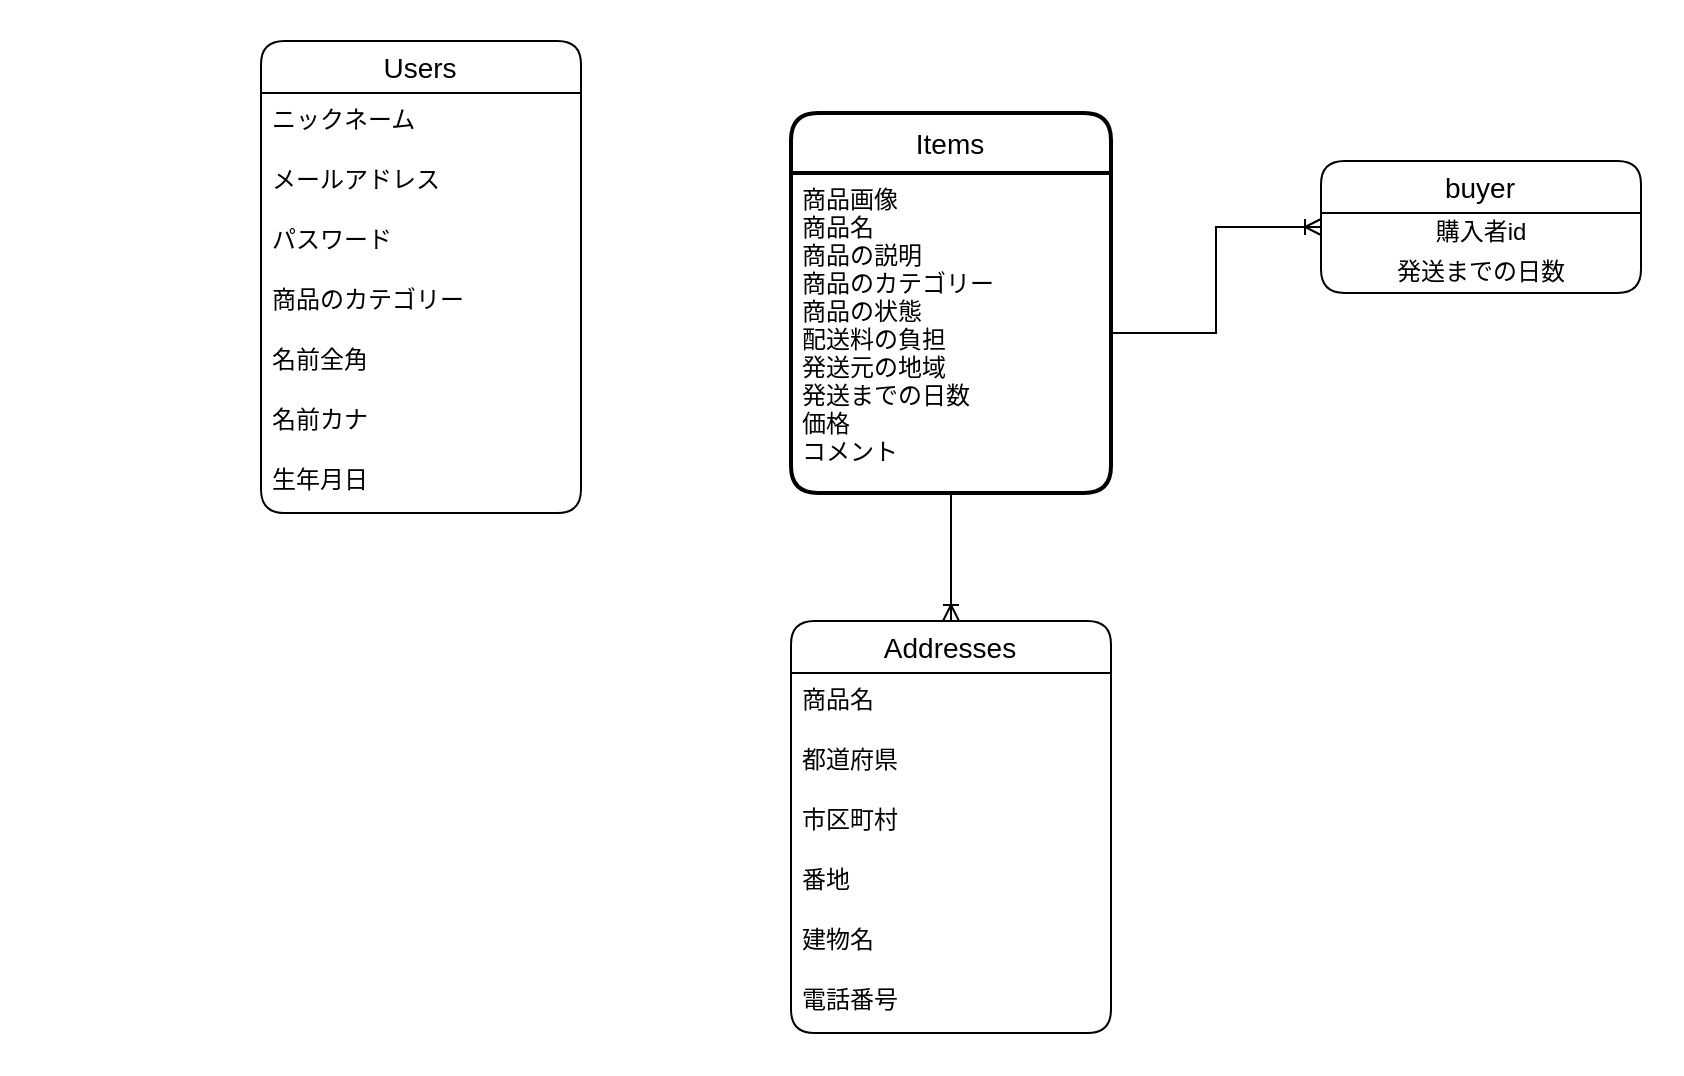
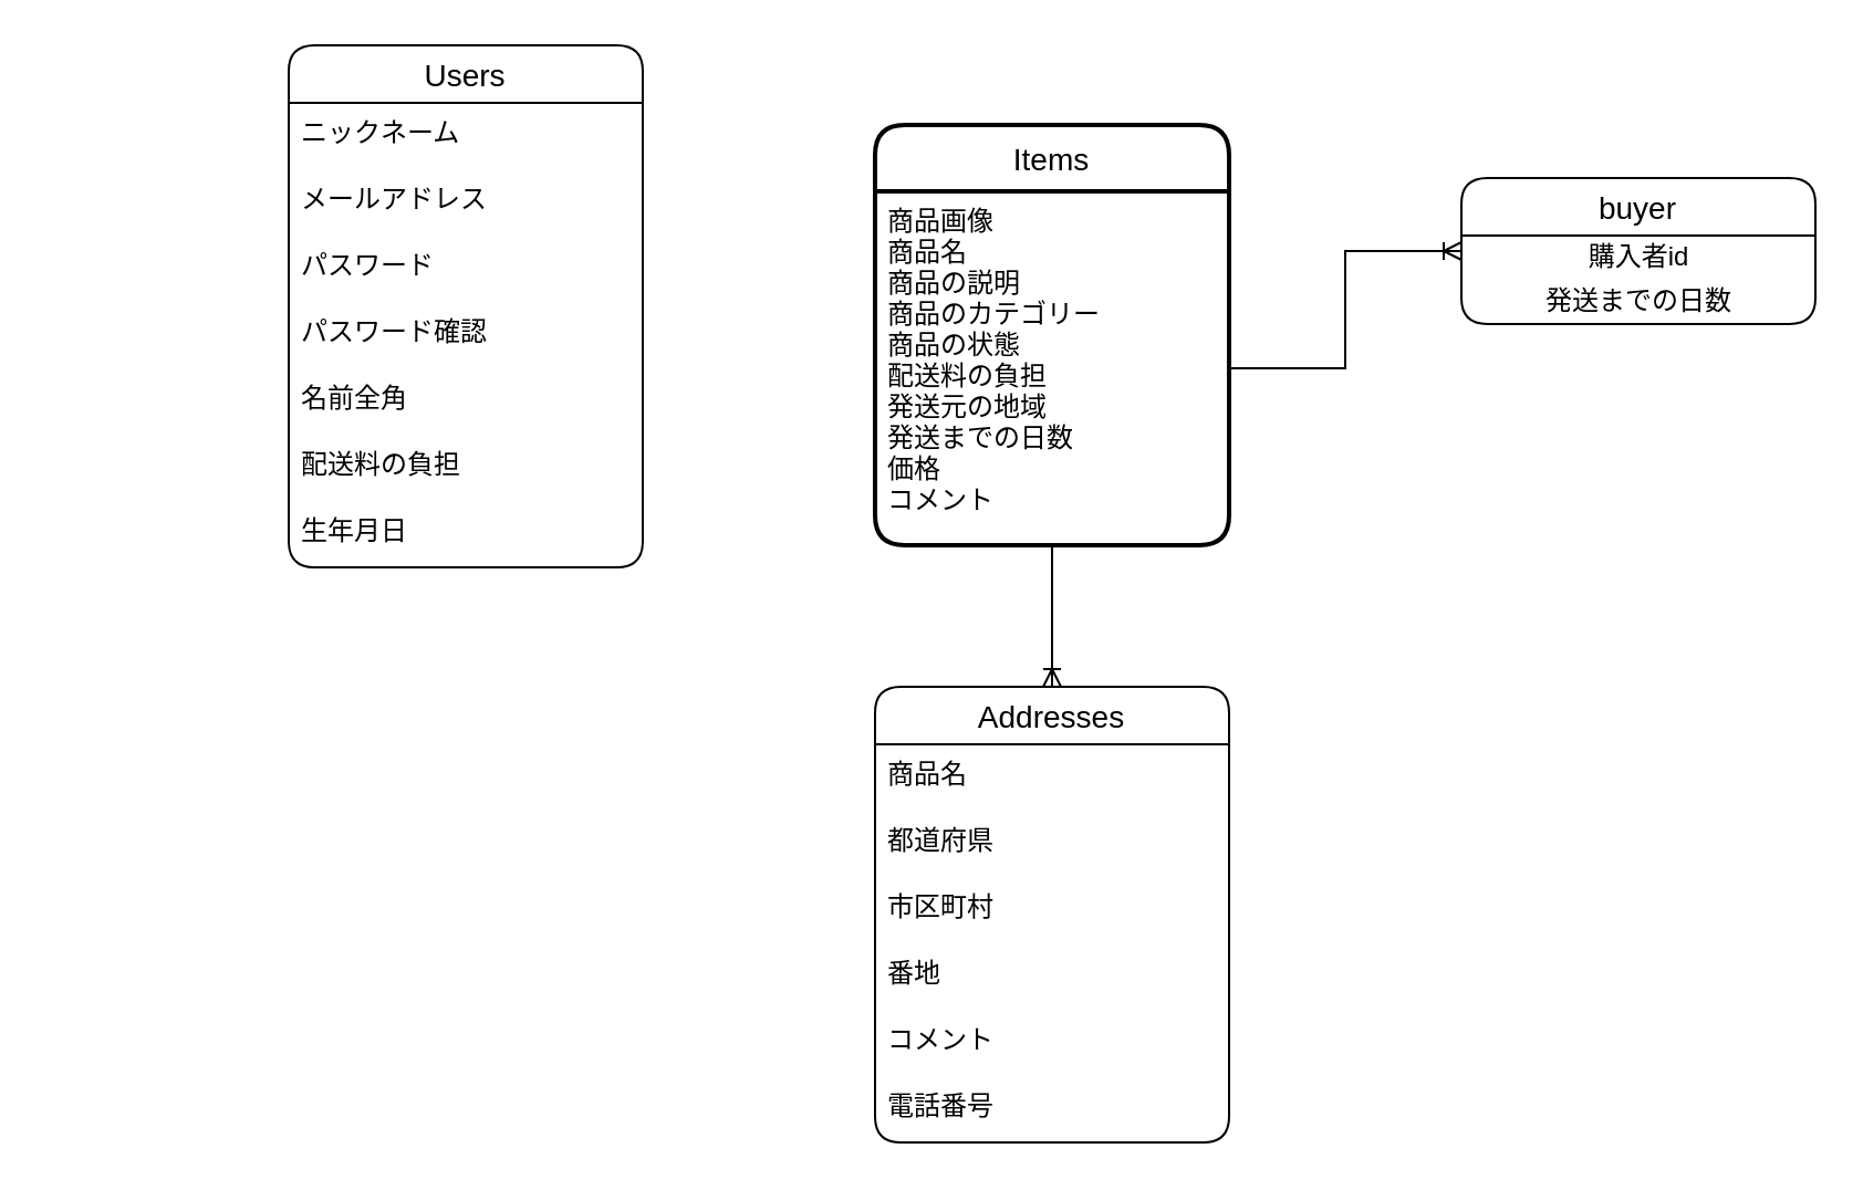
  <mxCell id="0" />
  <mxCell id="1" parent="0" />
  <mxCell id="2" style="edgeStyle=orthogonalEdgeStyle;orthogonalLoop=1;jettySize=auto;html=1;exitX=1;exitY=1;exitDx=0;exitDy=0;" edge="1" parent="1"><mxGeometry relative="1" as="geometry"><mxPoint x="20" y="70" as="targetPoint" /><mxPoint x="20" y="70" as="sourcePoint" /></mxGeometry></mxCell>
  <mxCell id="3" value="buyer" style="swimlane;fontStyle=0;childLayout=stackLayout;horizontal=1;startSize=26;horizontalStack=0;resizeParent=1;resizeParentMax=0;resizeLast=0;collapsible=1;marginBottom=0;align=center;fontSize=14;rounded=1;" vertex="1" parent="1"><mxGeometry x="660" y="80" width="160" height="66" as="geometry" /></mxCell>
  <mxCell id="4" value="購入者id" style="text;html=1;align=center;verticalAlign=middle;resizable=0;points=[];autosize=1;" vertex="1" parent="3"><mxGeometry y="26" width="160" height="20" as="geometry" /></mxCell>
  <mxCell id="5" value="発送までの日数" style="text;html=1;align=center;verticalAlign=middle;resizable=0;points=[];autosize=1;" vertex="1" parent="3"><mxGeometry y="46" width="160" height="20" as="geometry" /></mxCell>
  <mxCell id="6" value="Addresses" style="swimlane;fontStyle=0;childLayout=stackLayout;horizontal=1;startSize=26;horizontalStack=0;resizeParent=1;resizeParentMax=0;resizeLast=0;collapsible=1;marginBottom=0;align=center;fontSize=14;rounded=1;" vertex="1" parent="1"><mxGeometry x="395" y="310" width="160" height="206" as="geometry" /></mxCell>
  <mxCell id="7" value="商品名" style="text;strokeColor=none;fillColor=none;spacingLeft=4;spacingRight=4;overflow=hidden;rotatable=0;points=[[0,0.5],[1,0.5]];portConstraint=eastwest;fontSize=12;rounded=1;" vertex="1" parent="6"><mxGeometry y="26" width="160" height="30" as="geometry" /></mxCell>
  <mxCell id="8" value="都道府県" style="text;strokeColor=none;fillColor=none;spacingLeft=4;spacingRight=4;overflow=hidden;rotatable=0;points=[[0,0.5],[1,0.5]];portConstraint=eastwest;fontSize=12;rounded=1;" vertex="1" parent="6"><mxGeometry y="56" width="160" height="30" as="geometry" /></mxCell>
  <mxCell id="9" value="市区町村" style="text;strokeColor=none;fillColor=none;spacingLeft=4;spacingRight=4;overflow=hidden;rotatable=0;points=[[0,0.5],[1,0.5]];portConstraint=eastwest;fontSize=12;rounded=1;" vertex="1" parent="6"><mxGeometry y="86" width="160" height="30" as="geometry" /></mxCell>
  <mxCell id="10" value="番地" style="text;strokeColor=none;fillColor=none;spacingLeft=4;spacingRight=4;overflow=hidden;rotatable=0;points=[[0,0.5],[1,0.5]];portConstraint=eastwest;fontSize=12;rounded=1;" vertex="1" parent="6"><mxGeometry y="116" width="160" height="30" as="geometry" /></mxCell>
- <mxCell id="11" value="建物名" style="text;strokeColor=none;fillColor=none;spacingLeft=4;spacingRight=4;overflow=hidden;rotatable=0;points=[[0,0.5],[1,0.5]];portConstraint=eastwest;fontSize=12;rounded=1;" vertex="1" parent="6"><mxGeometry y="146" width="160" height="30" as="geometry" /></mxCell>
+ <mxCell id="11" value="コメント" style="text;strokeColor=none;fillColor=none;spacingLeft=4;spacingRight=4;overflow=hidden;rotatable=0;points=[[0,0.5],[1,0.5]];portConstraint=eastwest;fontSize=12;rounded=1;" vertex="1" parent="6"><mxGeometry y="146" width="160" height="30" as="geometry" /></mxCell>
  <mxCell id="12" value="電話番号" style="text;strokeColor=none;fillColor=none;spacingLeft=4;spacingRight=4;overflow=hidden;rotatable=0;points=[[0,0.5],[1,0.5]];portConstraint=eastwest;fontSize=12;rounded=1;" vertex="1" parent="6"><mxGeometry y="176" width="160" height="30" as="geometry" /></mxCell>
  <mxCell id="13" value="Users" style="swimlane;fontStyle=0;childLayout=stackLayout;horizontal=1;startSize=26;horizontalStack=0;resizeParent=1;resizeParentMax=0;resizeLast=0;collapsible=1;marginBottom=0;align=center;fontSize=14;rounded=1;" vertex="1" parent="1"><mxGeometry x="130" y="20" width="160" height="236" as="geometry" /></mxCell>
  <mxCell id="14" value="ニックネーム" style="text;strokeColor=none;fillColor=none;spacingLeft=4;spacingRight=4;overflow=hidden;rotatable=0;points=[[0,0.5],[1,0.5]];portConstraint=eastwest;fontSize=12;rounded=1;" vertex="1" parent="13"><mxGeometry y="26" width="160" height="30" as="geometry" /></mxCell>
  <mxCell id="15" value="メールアドレス" style="text;strokeColor=none;fillColor=none;spacingLeft=4;spacingRight=4;overflow=hidden;rotatable=0;points=[[0,0.5],[1,0.5]];portConstraint=eastwest;fontSize=12;rounded=1;" vertex="1" parent="13"><mxGeometry y="56" width="160" height="30" as="geometry" /></mxCell>
  <mxCell id="16" value="パスワード" style="text;strokeColor=none;fillColor=none;spacingLeft=4;spacingRight=4;overflow=hidden;rotatable=0;points=[[0,0.5],[1,0.5]];portConstraint=eastwest;fontSize=12;rounded=1;" vertex="1" parent="13"><mxGeometry y="86" width="160" height="30" as="geometry" /></mxCell>
- <mxCell id="17" value="商品のカテゴリー" style="text;strokeColor=none;fillColor=none;spacingLeft=4;spacingRight=4;overflow=hidden;rotatable=0;points=[[0,0.5],[1,0.5]];portConstraint=eastwest;fontSize=12;rounded=1;" vertex="1" parent="13"><mxGeometry y="116" width="160" height="30" as="geometry" /></mxCell>
+ <mxCell id="17" value="パスワード確認" style="text;strokeColor=none;fillColor=none;spacingLeft=4;spacingRight=4;overflow=hidden;rotatable=0;points=[[0,0.5],[1,0.5]];portConstraint=eastwest;fontSize=12;rounded=1;" vertex="1" parent="13"><mxGeometry y="116" width="160" height="30" as="geometry" /></mxCell>
  <mxCell id="18" value="名前全角" style="text;strokeColor=none;fillColor=none;spacingLeft=4;spacingRight=4;overflow=hidden;rotatable=0;points=[[0,0.5],[1,0.5]];portConstraint=eastwest;fontSize=12;rounded=1;" vertex="1" parent="13"><mxGeometry y="146" width="160" height="30" as="geometry" /></mxCell>
- <mxCell id="19" value="名前カナ" style="text;strokeColor=none;fillColor=none;spacingLeft=4;spacingRight=4;overflow=hidden;rotatable=0;points=[[0,0.5],[1,0.5]];portConstraint=eastwest;fontSize=12;rounded=1;" vertex="1" parent="13"><mxGeometry y="176" width="160" height="30" as="geometry" /></mxCell>
+ <mxCell id="19" value="配送料の負担" style="text;strokeColor=none;fillColor=none;spacingLeft=4;spacingRight=4;overflow=hidden;rotatable=0;points=[[0,0.5],[1,0.5]];portConstraint=eastwest;fontSize=12;rounded=1;" vertex="1" parent="13"><mxGeometry y="176" width="160" height="30" as="geometry" /></mxCell>
  <mxCell id="20" value="生年月日" style="text;strokeColor=none;fillColor=none;spacingLeft=4;spacingRight=4;overflow=hidden;rotatable=0;points=[[0,0.5],[1,0.5]];portConstraint=eastwest;fontSize=12;rounded=1;" vertex="1" parent="13"><mxGeometry y="206" width="160" height="30" as="geometry" /></mxCell>
  <mxCell id="21" style="edgeStyle=elbowEdgeStyle;orthogonalLoop=1;jettySize=auto;elbow=vertical;html=1;exitX=0.5;exitY=0;exitDx=0;exitDy=0;" edge="1" parent="1" source="13" target="13"><mxGeometry relative="1" as="geometry" /></mxCell>
  <mxCell id="22" value="Items" style="swimlane;childLayout=stackLayout;horizontal=1;startSize=30;horizontalStack=0;rounded=1;fontSize=14;fontStyle=0;strokeWidth=2;resizeParent=0;resizeLast=1;shadow=0;dashed=0;align=center;" vertex="1" parent="1"><mxGeometry x="395" y="56" width="160" height="190" as="geometry" /></mxCell>
  <mxCell id="23" value="商品画像&#10;商品名&#10;商品の説明&#10;商品のカテゴリー&#10;商品の状態&#10;配送料の負担&#10;発送元の地域&#10;発送までの日数&#10;価格&#10;コメント&#10;" style="align=left;strokeColor=none;fillColor=none;spacingLeft=4;fontSize=12;verticalAlign=top;resizable=0;rotatable=0;part=1;" vertex="1" parent="22"><mxGeometry y="30" width="160" height="160" as="geometry" /></mxCell>
  <mxCell id="24" style="edgeStyle=orthogonalEdgeStyle;rounded=0;orthogonalLoop=1;jettySize=auto;html=1;exitX=1;exitY=0.5;exitDx=0;exitDy=0;entryX=0;entryY=0.5;entryDx=0;entryDy=0;endArrow=ERoneToMany;endFill=0;" edge="1" parent="1" source="23" target="3"><mxGeometry relative="1" as="geometry" /></mxCell>
  <mxCell id="25" style="edgeStyle=orthogonalEdgeStyle;rounded=0;orthogonalLoop=1;jettySize=auto;html=1;exitX=0.5;exitY=1;exitDx=0;exitDy=0;entryX=0.5;entryY=0;entryDx=0;entryDy=0;endArrow=ERoneToMany;endFill=0;" edge="1" parent="1" source="23" target="6"><mxGeometry relative="1" as="geometry" /></mxCell>
